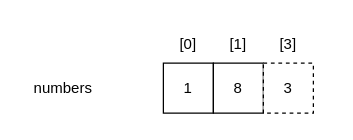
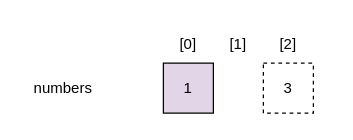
  <mxCell id="0" />
  <mxCell id="1" parent="0" />
  <mxCell id="2" value="numbers" style="text;html=1;strokeColor=none;fillColor=none;align=center;verticalAlign=middle;whiteSpace=wrap;rounded=0;" parent="1" vertex="1"><mxGeometry x="20" y="55" width="60" height="30" as="geometry" /></mxCell>
- <mxCell id="3" value="1" style="whiteSpace=wrap;html=1;aspect=fixed;" parent="1" vertex="1"><mxGeometry x="130" y="50" width="40" height="40" as="geometry" /></mxCell>
+ <mxCell id="3" value="1" style="whiteSpace=wrap;html=1;aspect=fixed;fillColor=#e1d5e7;" parent="1" vertex="1"><mxGeometry x="130" y="50" width="40" height="40" as="geometry" /></mxCell>
  <mxCell id="4" value="[0]" style="text;html=1;strokeColor=none;fillColor=none;align=center;verticalAlign=middle;whiteSpace=wrap;rounded=0;" parent="1" vertex="1"><mxGeometry x="120" y="20" width="60" height="30" as="geometry" /></mxCell>
- <mxCell id="5" value="8" style="whiteSpace=wrap;html=1;aspect=fixed;" parent="1" vertex="1"><mxGeometry x="170" y="50" width="40" height="40" as="geometry" /></mxCell>
  <mxCell id="6" value="[1]" style="text;html=1;strokeColor=none;fillColor=none;align=center;verticalAlign=middle;whiteSpace=wrap;rounded=0;" parent="1" vertex="1"><mxGeometry x="160" y="20" width="60" height="30" as="geometry" /></mxCell>
  <mxCell id="7" value="3" style="whiteSpace=wrap;html=1;aspect=fixed;dashed=1;" parent="1" vertex="1"><mxGeometry x="210" y="50" width="40" height="40" as="geometry" /></mxCell>
- <mxCell id="8" value="[3]" style="text;html=1;strokeColor=none;fillColor=none;align=center;verticalAlign=middle;whiteSpace=wrap;rounded=0;" parent="1" vertex="1"><mxGeometry x="200" y="20" width="60" height="30" as="geometry" /></mxCell>
+ <mxCell id="8" value="[2]" style="text;html=1;strokeColor=none;fillColor=none;align=center;verticalAlign=middle;whiteSpace=wrap;rounded=0;" parent="1" vertex="1"><mxGeometry x="200" y="20" width="60" height="30" as="geometry" /></mxCell>
